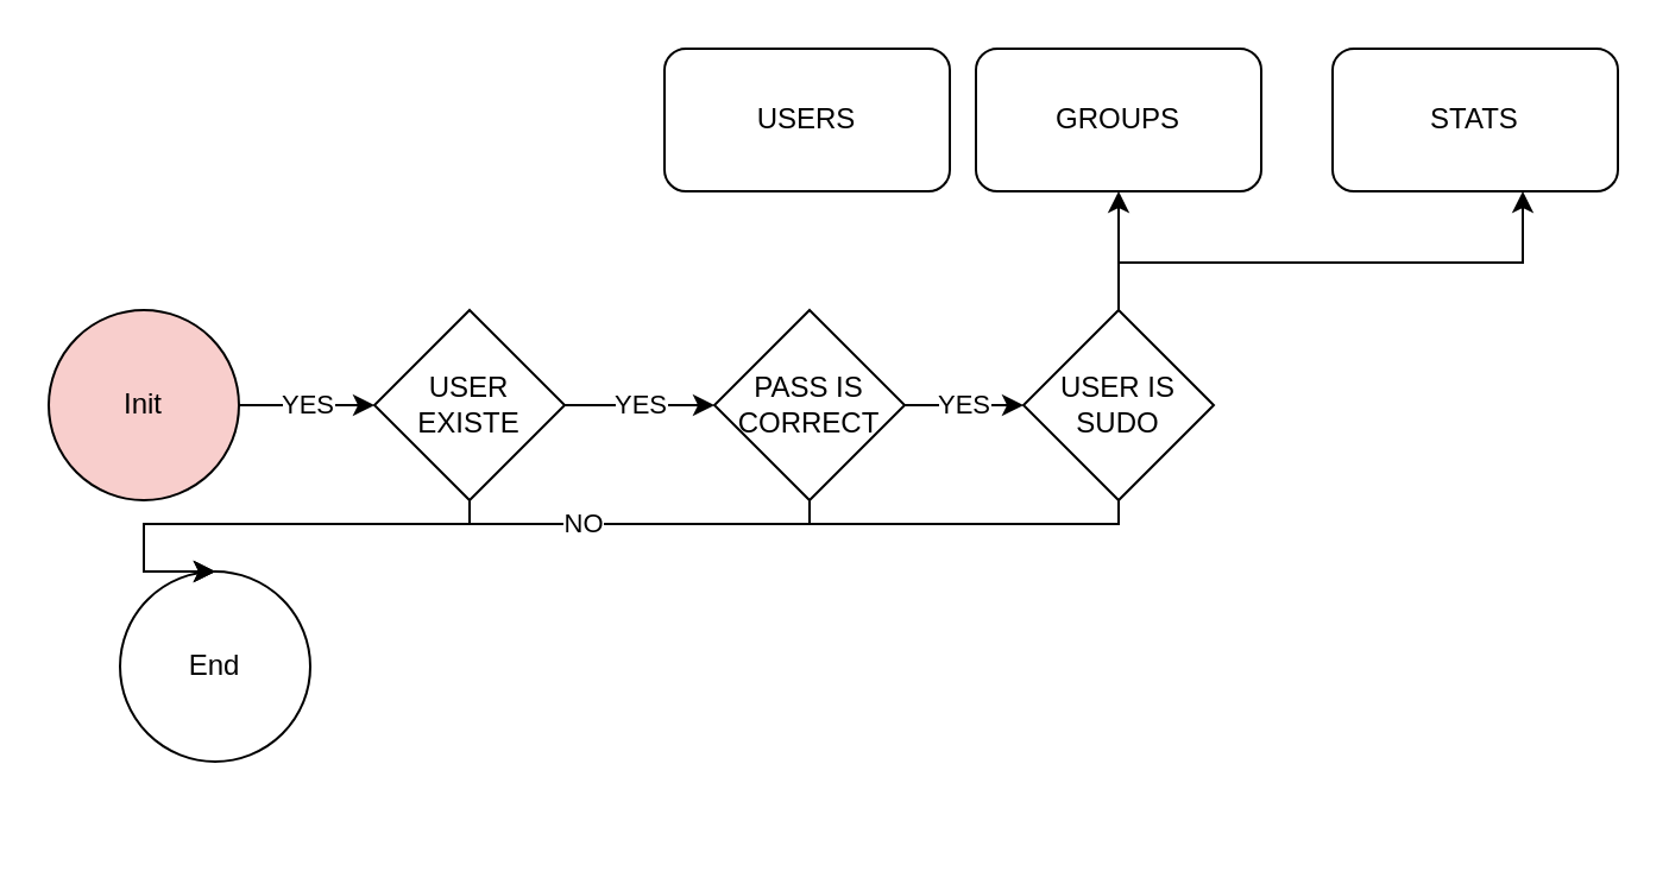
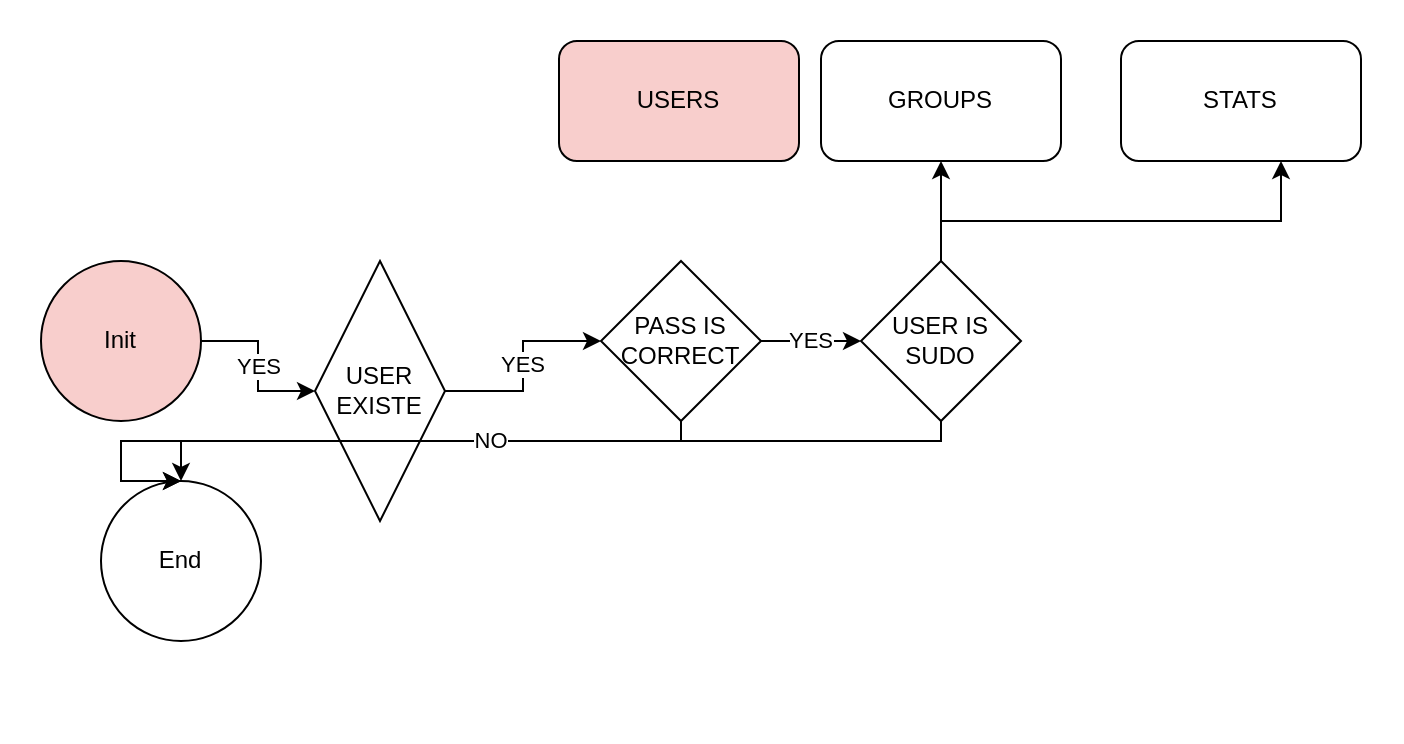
  <mxCell id="0" />
  <mxCell id="1" parent="0" />
  <mxCell id="2" value="" style="group" parent="1" vertex="1" connectable="0"><mxGeometry x="20" y="20" width="660" height="330" as="geometry" /></mxCell>
  <mxCell id="3" value="Init" style="ellipse;whiteSpace=wrap;html=1;aspect=fixed;fillColor=#f8cecc;" parent="2" vertex="1"><mxGeometry y="110" width="80" height="80" as="geometry" /></mxCell>
  <mxCell id="4" value="End" style="ellipse;whiteSpace=wrap;html=1;aspect=fixed;" parent="2" vertex="1"><mxGeometry x="30" y="220" width="80" height="80" as="geometry" /></mxCell>
  <mxCell id="5" style="edgeStyle=orthogonalEdgeStyle;rounded=0;orthogonalLoop=1;jettySize=auto;html=1;entryX=0.5;entryY=0;entryDx=0;entryDy=0;" parent="2" source="6" target="4" edge="1"><mxGeometry relative="1" as="geometry"><Array as="points"><mxPoint x="177" y="200" /><mxPoint x="40" y="200" /></Array></mxGeometry></mxCell>
- <mxCell id="6" value="USER EXISTE" style="rhombus;whiteSpace=wrap;html=1;" parent="2" vertex="1"><mxGeometry x="137" y="110" width="80" height="80" as="geometry" /></mxCell>
+ <mxCell id="6" value="USER EXISTE" style="rhombus;whiteSpace=wrap;html=1;" parent="2" vertex="1"><mxGeometry x="137" y="110" width="65" height="130" as="geometry" /></mxCell>
  <mxCell id="7" value="YES" style="edgeStyle=orthogonalEdgeStyle;rounded=0;orthogonalLoop=1;jettySize=auto;html=1;entryX=0;entryY=0.5;entryDx=0;entryDy=0;" parent="2" source="3" target="6" edge="1"><mxGeometry relative="1" as="geometry" /></mxCell>
  <mxCell id="8" style="edgeStyle=orthogonalEdgeStyle;rounded=0;orthogonalLoop=1;jettySize=auto;html=1;entryX=0.5;entryY=0;entryDx=0;entryDy=0;" parent="2" source="9" target="4" edge="1"><mxGeometry relative="1" as="geometry"><Array as="points"><mxPoint x="320" y="200" /><mxPoint x="40" y="200" /></Array></mxGeometry></mxCell>
  <mxCell id="9" value="PASS IS CORRECT" style="rhombus;whiteSpace=wrap;html=1;" parent="2" vertex="1"><mxGeometry x="280" y="110" width="80" height="80" as="geometry" /></mxCell>
  <mxCell id="10" value="YES" style="edgeStyle=orthogonalEdgeStyle;rounded=0;orthogonalLoop=1;jettySize=auto;html=1;" parent="2" source="6" target="9" edge="1"><mxGeometry relative="1" as="geometry" /></mxCell>
  <mxCell id="11" value="NO" style="edgeStyle=orthogonalEdgeStyle;rounded=0;orthogonalLoop=1;jettySize=auto;html=1;entryX=0.5;entryY=0;entryDx=0;entryDy=0;" parent="2" source="12" target="4" edge="1"><mxGeometry relative="1" as="geometry"><Array as="points"><mxPoint x="450" y="200" /><mxPoint x="40" y="200" /></Array></mxGeometry></mxCell>
  <mxCell id="12" value="USER IS SUDO" style="rhombus;whiteSpace=wrap;html=1;" parent="2" vertex="1"><mxGeometry x="410" y="110" width="80" height="80" as="geometry" /></mxCell>
  <mxCell id="13" value="YES" style="edgeStyle=orthogonalEdgeStyle;rounded=0;orthogonalLoop=1;jettySize=auto;html=1;entryX=0;entryY=0.5;entryDx=0;entryDy=0;" parent="2" source="9" target="12" edge="1"><mxGeometry relative="1" as="geometry" /></mxCell>
- <mxCell id="14" value="USERS" style="rounded=1;whiteSpace=wrap;html=1;" parent="2" vertex="1"><mxGeometry x="259" width="120" height="60" as="geometry" /></mxCell>
+ <mxCell id="14" value="USERS" style="rounded=1;whiteSpace=wrap;html=1;fillColor=#f8cecc;" parent="2" vertex="1"><mxGeometry x="259" width="120" height="60" as="geometry" /></mxCell>
  <mxCell id="15" value="GROUPS" style="rounded=1;whiteSpace=wrap;html=1;" parent="2" vertex="1"><mxGeometry x="390" width="120" height="60" as="geometry" /></mxCell>
  <mxCell id="16" style="edgeStyle=orthogonalEdgeStyle;rounded=0;orthogonalLoop=1;jettySize=auto;html=1;entryX=0.5;entryY=1;entryDx=0;entryDy=0;" parent="2" source="12" target="15" edge="1"><mxGeometry relative="1" as="geometry" /></mxCell>
  <mxCell id="17" value="STATS" style="rounded=1;whiteSpace=wrap;html=1;" parent="2" vertex="1"><mxGeometry x="540" width="120" height="60" as="geometry" /></mxCell>
  <mxCell id="18" style="edgeStyle=orthogonalEdgeStyle;rounded=0;orthogonalLoop=1;jettySize=auto;html=1;" parent="2" source="12" target="17" edge="1"><mxGeometry relative="1" as="geometry"><Array as="points"><mxPoint x="450" y="90" /><mxPoint x="620" y="90" /></Array></mxGeometry></mxCell>
